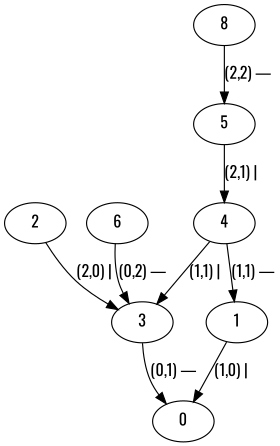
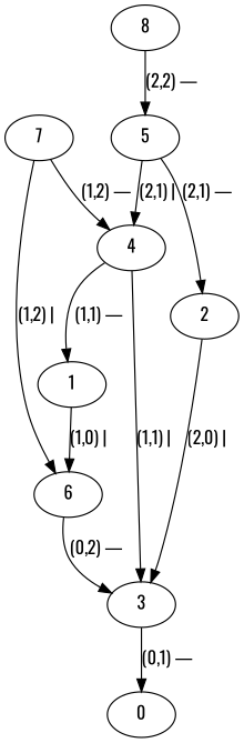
  digraph {
    fontname=Oswald
    node [fontname=Oswald]
    edge [fontname=Oswald]
    1
    0
    2
    3
    4
    5
    6
+   7
    8
-   1 -> 0 [label="(1,0) |"]
+   1 -> 6 [label="(1,0) |"]
    2 -> 3 [label="(2,0) |"]
    3 -> 0 [label="(0,1) —"]
    4 -> 1 [label="(1,1) —"]
    4 -> 3 [label="(1,1) |"]
+   5 -> 2 [label="(2,1) —"]
    5 -> 4 [label="(2,1) |"]
    6 -> 3 [label="(0,2) —"]
+   7 -> 4 [label="(1,2) —"]
+   7 -> 6 [label="(1,2) |"]
    8 -> 5 [label="(2,2) —"]
  }
